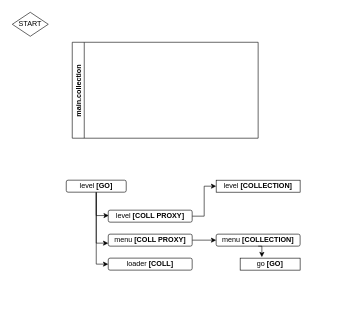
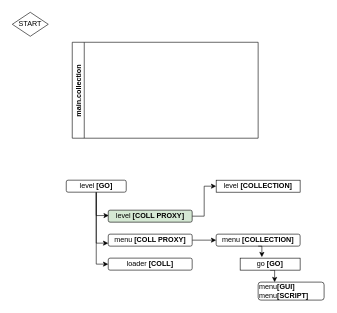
  <mxCell id="0" />
  <mxCell id="1" parent="0" />
  <mxCell id="2" value="START" style="rhombus;whiteSpace=wrap;html=1;" parent="1" vertex="1"><mxGeometry x="20" y="20" width="60" height="40" as="geometry" /></mxCell>
  <mxCell id="3" value="main.collection" style="swimlane;startSize=20;horizontal=0;childLayout=treeLayout;horizontalTree=1;sortEdges=1;resizable=0;containerType=tree;fontSize=12;" parent="1" vertex="1"><mxGeometry x="120" y="70" width="310" height="160" as="geometry" /></mxCell>
  <mxCell id="4" style="edgeStyle=orthogonalEdgeStyle;rounded=0;orthogonalLoop=1;jettySize=auto;html=1;exitX=0.5;exitY=1;exitDx=0;exitDy=0;entryX=0;entryY=0.75;entryDx=0;entryDy=0;" parent="1" source="6" target="10" edge="1"><mxGeometry relative="1" as="geometry"><Array as="points"><mxPoint x="160" y="405" /></Array></mxGeometry></mxCell>
  <mxCell id="5" style="edgeStyle=orthogonalEdgeStyle;rounded=0;orthogonalLoop=1;jettySize=auto;html=1;exitX=0.5;exitY=1;exitDx=0;exitDy=0;entryX=0;entryY=0.5;entryDx=0;entryDy=0;" parent="1" source="6" target="12" edge="1"><mxGeometry relative="1" as="geometry" /></mxCell>
  <mxCell id="6" value="level &lt;b&gt;[GO]&lt;/b&gt;" style="whiteSpace=wrap;html=1;rounded=1;" parent="1" vertex="1"><mxGeometry x="110" y="300" width="100" height="20" as="geometry" /></mxCell>
  <mxCell id="7" style="edgeStyle=orthogonalEdgeStyle;rounded=0;orthogonalLoop=1;jettySize=auto;html=1;exitX=1;exitY=0.5;exitDx=0;exitDy=0;entryX=0;entryY=0.5;entryDx=0;entryDy=0;" edge="1" parent="1" source="8" target="13"><mxGeometry relative="1" as="geometry" /></mxCell>
- <mxCell id="8" value="level &lt;b&gt;[COLL PROXY]&lt;/b&gt;" style="whiteSpace=wrap;html=1;rounded=1;" parent="1" vertex="1"><mxGeometry x="180" y="350" width="140" height="20" as="geometry" /></mxCell>
+ <mxCell id="8" value="level &lt;b&gt;[COLL PROXY]&lt;/b&gt;" style="whiteSpace=wrap;html=1;rounded=1;fillColor=#d5e8d4;" parent="1" vertex="1"><mxGeometry x="180" y="350" width="140" height="20" as="geometry" /></mxCell>
  <mxCell id="9" value="" style="edgeStyle=orthogonalEdgeStyle;rounded=0;orthogonalLoop=1;jettySize=auto;html=1;" edge="1" parent="1" source="10" target="14"><mxGeometry relative="1" as="geometry" /></mxCell>
  <mxCell id="10" value="menu&amp;nbsp;&lt;b&gt;[COLL PROXY]&lt;/b&gt;" style="whiteSpace=wrap;html=1;rounded=1;" parent="1" vertex="1"><mxGeometry x="180" y="390" width="140" height="20" as="geometry" /></mxCell>
  <mxCell id="11" style="edgeStyle=orthogonalEdgeStyle;rounded=0;orthogonalLoop=1;jettySize=auto;html=1;entryX=0.006;entryY=0.45;entryDx=0;entryDy=0;entryPerimeter=0;" parent="1" source="6" target="8" edge="1"><mxGeometry relative="1" as="geometry" /></mxCell>
  <mxCell id="12" value="loader&amp;nbsp;&lt;b&gt;[COLL]&lt;/b&gt;" style="whiteSpace=wrap;html=1;rounded=1;" parent="1" vertex="1"><mxGeometry x="180" y="430" width="140" height="20" as="geometry" /></mxCell>
  <mxCell id="13" value="level &lt;b&gt;[COLLECTION]&lt;/b&gt;" style="whiteSpace=wrap;html=1;rounded=0;" vertex="1" parent="1"><mxGeometry x="360" y="300" width="140" height="20" as="geometry" /></mxCell>
  <mxCell id="14" value="menu&amp;nbsp;&lt;b&gt;[COLLECTION]&lt;/b&gt;" style="whiteSpace=wrap;html=1;glass=0;rounded=1;" vertex="1" parent="1"><mxGeometry x="360" y="390" width="140" height="20" as="geometry" /></mxCell>
+ <mxCell id="15" style="edgeStyle=orthogonalEdgeStyle;rounded=0;orthogonalLoop=1;jettySize=auto;html=1;exitX=0.5;exitY=1;exitDx=0;exitDy=0;entryX=0.25;entryY=0;entryDx=0;entryDy=0;" edge="1" parent="1" source="16" target="18"><mxGeometry relative="1" as="geometry" /></mxCell>
  <mxCell id="16" value="go&amp;nbsp;&lt;b&gt;[GO]&lt;/b&gt;" style="whiteSpace=wrap;html=1;" vertex="1" parent="1"><mxGeometry x="400" y="430" width="100" height="20" as="geometry" /></mxCell>
  <mxCell id="17" style="edgeStyle=orthogonalEdgeStyle;rounded=0;orthogonalLoop=1;jettySize=auto;html=1;exitX=0.5;exitY=1;exitDx=0;exitDy=0;entryX=0.362;entryY=-0.084;entryDx=0;entryDy=0;entryPerimeter=0;" edge="1" parent="1" source="14" target="16"><mxGeometry relative="1" as="geometry" /></mxCell>
+ <mxCell id="18" value="&lt;div align=&quot;left&quot;&gt;menu&lt;b&gt;[GUI]&lt;/b&gt;&lt;/div&gt;&lt;div align=&quot;left&quot;&gt;menu&lt;b&gt;[SCRIPT]&lt;span style=&quot;white-space: pre;&quot;&gt;&#09;&lt;/span&gt;&lt;/b&gt;&lt;/div&gt;" style="whiteSpace=wrap;html=1;align=left;rounded=1;" vertex="1" parent="1"><mxGeometry x="430" y="470" width="110" height="30" as="geometry" /></mxCell>
